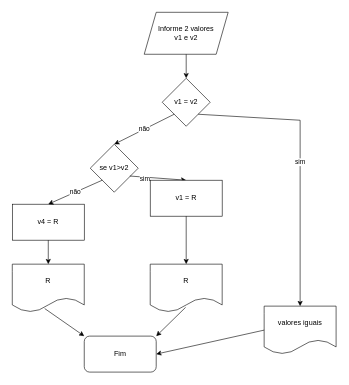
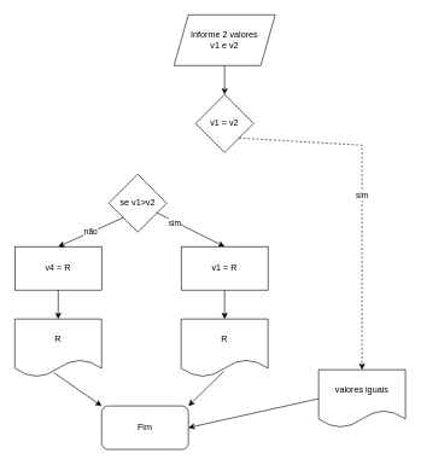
  <mxCell id="0" />
  <mxCell id="1" parent="0" />
  <mxCell id="2" value="Informe 2 valores&lt;br&gt;v1 e v2" style="shape=parallelogram;perimeter=parallelogramPerimeter;whiteSpace=wrap;html=1;fixedSize=1;" parent="1" vertex="1"><mxGeometry x="240" y="20" width="140" height="70" as="geometry" /></mxCell>
  <mxCell id="3" value="" style="endArrow=classic;html=1;rounded=0;exitX=0.5;exitY=1;exitDx=0;exitDy=0;entryX=0.5;entryY=0;entryDx=0;entryDy=0;" parent="1" source="2" target="15" edge="1"><mxGeometry width="50" height="50" relative="1" as="geometry"><mxPoint x="160" y="240" as="sourcePoint" /><mxPoint x="230" y="160" as="targetPoint" /></mxGeometry></mxCell>
  <mxCell id="4" value="R" style="shape=document;whiteSpace=wrap;html=1;boundedLbl=1;" parent="1" vertex="1"><mxGeometry x="250" y="440" width="120" height="80" as="geometry" /></mxCell>
  <mxCell id="5" value="Fim" style="rounded=1;whiteSpace=wrap;html=1;" parent="1" vertex="1"><mxGeometry x="140" y="560" width="120" height="60" as="geometry" /></mxCell>
  <mxCell id="6" value="se v1&amp;gt;v2" style="rhombus;whiteSpace=wrap;html=1;" vertex="1" parent="1"><mxGeometry x="150" y="240" width="80" height="80" as="geometry" /></mxCell>
  <mxCell id="7" value="" style="endArrow=classic;html=1;rounded=0;exitX=0.825;exitY=0.663;exitDx=0;exitDy=0;exitPerimeter=0;entryX=0.5;entryY=0;entryDx=0;entryDy=0;" edge="1" parent="1" source="6" target="9"><mxGeometry width="50" height="50" relative="1" as="geometry"><mxPoint x="410" y="380" as="sourcePoint" /><mxPoint x="280" y="350" as="targetPoint" /></mxGeometry></mxCell>
  <mxCell id="8" value="sim" style="edgeLabel;html=1;align=center;verticalAlign=middle;resizable=0;points=[];" vertex="1" connectable="0" parent="7"><mxGeometry x="-0.481" y="-2" relative="1" as="geometry"><mxPoint x="1" as="offset" /></mxGeometry></mxCell>
- <mxCell id="9" value="v1 = R" style="rounded=0;whiteSpace=wrap;html=1;" vertex="1" parent="1"><mxGeometry x="250" y="300" width="120" height="60" as="geometry" /></mxCell>
+ <mxCell id="9" value="v1 = R" style="rounded=0;whiteSpace=wrap;html=1;" vertex="1" parent="1"><mxGeometry x="250" y="340" width="120" height="60" as="geometry" /></mxCell>
  <mxCell id="10" value="" style="endArrow=classic;html=1;rounded=0;exitX=0.5;exitY=1;exitDx=0;exitDy=0;entryX=0.5;entryY=0;entryDx=0;entryDy=0;" edge="1" parent="1" source="9" target="4"><mxGeometry width="50" height="50" relative="1" as="geometry"><mxPoint x="410" y="380" as="sourcePoint" /><mxPoint x="460" y="330" as="targetPoint" /></mxGeometry></mxCell>
  <mxCell id="11" value="v4 = R" style="rounded=0;whiteSpace=wrap;html=1;" vertex="1" parent="1"><mxGeometry y="340" width="120" height="60" as="geometry" x="20" /></mxCell>
  <mxCell id="12" value="R" style="shape=document;whiteSpace=wrap;html=1;boundedLbl=1;" vertex="1" parent="1"><mxGeometry y="440" width="120" height="80" as="geometry" x="20" /></mxCell>
  <mxCell id="13" value="" style="endArrow=classic;html=1;rounded=0;exitX=0.5;exitY=1;exitDx=0;exitDy=0;entryX=0.5;entryY=0;entryDx=0;entryDy=0;" edge="1" parent="1" source="11" target="12"><mxGeometry width="50" height="50" relative="1" as="geometry"><mxPoint x="350" y="400" as="sourcePoint" /><mxPoint x="350" y="440" as="targetPoint" /></mxGeometry></mxCell>
  <mxCell id="14" value="não&lt;br&gt;" style="endArrow=classic;html=1;rounded=0;entryX=0.5;entryY=0;entryDx=0;entryDy=0;exitX=0;exitY=1;exitDx=0;exitDy=0;" edge="1" parent="1" source="6" target="11"><mxGeometry width="50" height="50" relative="1" as="geometry"><mxPoint x="410" y="380" as="sourcePoint" /><mxPoint x="460" y="330" as="targetPoint" /><Array as="points" /></mxGeometry></mxCell>
  <mxCell id="15" value="v1 = v2" style="rhombus;whiteSpace=wrap;html=1;" vertex="1" parent="1"><mxGeometry x="270" y="130" width="80" height="80" as="geometry" /></mxCell>
- <mxCell id="16" value="não" style="endArrow=classic;html=1;rounded=0;exitX=0;exitY=1;exitDx=0;exitDy=0;entryX=0.5;entryY=0;entryDx=0;entryDy=0;" edge="1" parent="1" source="15" target="6"><mxGeometry width="50" height="50" relative="1" as="geometry"><mxPoint x="410" y="170" as="sourcePoint" /><mxPoint x="460" y="120" as="targetPoint" /></mxGeometry></mxCell>
- <mxCell id="17" value="sim&lt;br&gt;" style="endArrow=classic;html=1;rounded=0;exitX=1;exitY=1;exitDx=0;exitDy=0;" edge="1" parent="1" source="15" target="18"><mxGeometry width="50" height="50" relative="1" as="geometry"><mxPoint x="410" y="270" as="sourcePoint" /><mxPoint x="400" y="220" as="targetPoint" /><Array as="points"><mxPoint x="500" y="200" /></Array></mxGeometry></mxCell>
+ <mxCell id="17" value="sim&lt;br&gt;" style="endArrow=classic;html=1;rounded=0;exitX=1;exitY=1;exitDx=0;exitDy=0;dashed=1;" edge="1" parent="1" source="15" target="18"><mxGeometry width="50" height="50" relative="1" as="geometry"><mxPoint x="410" y="270" as="sourcePoint" /><mxPoint x="400" y="220" as="targetPoint" /><Array as="points"><mxPoint x="500" y="200" /></Array></mxGeometry></mxCell>
  <mxCell id="18" value="valores iguais" style="shape=document;whiteSpace=wrap;html=1;boundedLbl=1;" vertex="1" parent="1"><mxGeometry x="440" y="510" width="120" height="80" as="geometry" /></mxCell>
  <mxCell id="19" value="" style="endArrow=classic;html=1;rounded=0;exitX=0;exitY=0.5;exitDx=0;exitDy=0;entryX=1;entryY=0.5;entryDx=0;entryDy=0;" edge="1" parent="1" source="18" target="5"><mxGeometry width="50" height="50" relative="1" as="geometry"><mxPoint x="430" y="550" as="sourcePoint" /><mxPoint x="460" y="510" as="targetPoint" /></mxGeometry></mxCell>
  <mxCell id="20" value="" style="endArrow=classic;html=1;rounded=0;exitX=0.492;exitY=0.9;exitDx=0;exitDy=0;exitPerimeter=0;entryX=1;entryY=0;entryDx=0;entryDy=0;" edge="1" parent="1" source="4" target="5"><mxGeometry width="50" height="50" relative="1" as="geometry"><mxPoint x="410" y="560" as="sourcePoint" /><mxPoint x="460" y="510" as="targetPoint" /></mxGeometry></mxCell>
  <mxCell id="21" value="" style="endArrow=classic;html=1;rounded=0;exitX=0.45;exitY=0.925;exitDx=0;exitDy=0;exitPerimeter=0;entryX=0;entryY=0;entryDx=0;entryDy=0;" edge="1" parent="1" source="12" target="5"><mxGeometry width="50" height="50" relative="1" as="geometry"><mxPoint x="410" y="560" as="sourcePoint" /><mxPoint x="460" y="510" as="targetPoint" /></mxGeometry></mxCell>
